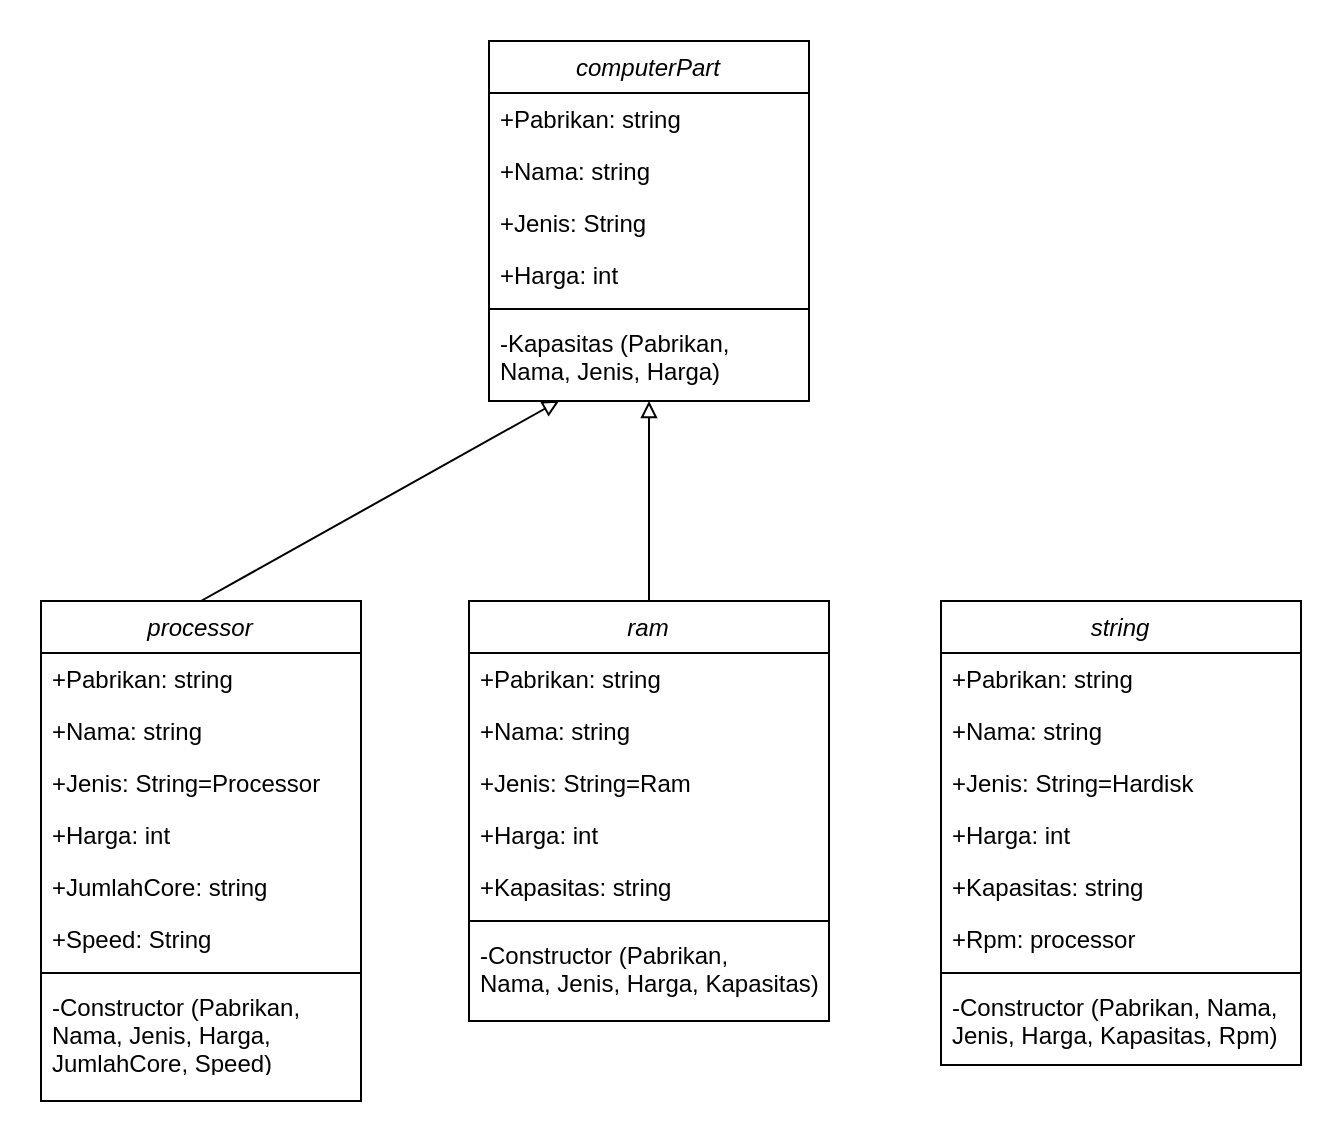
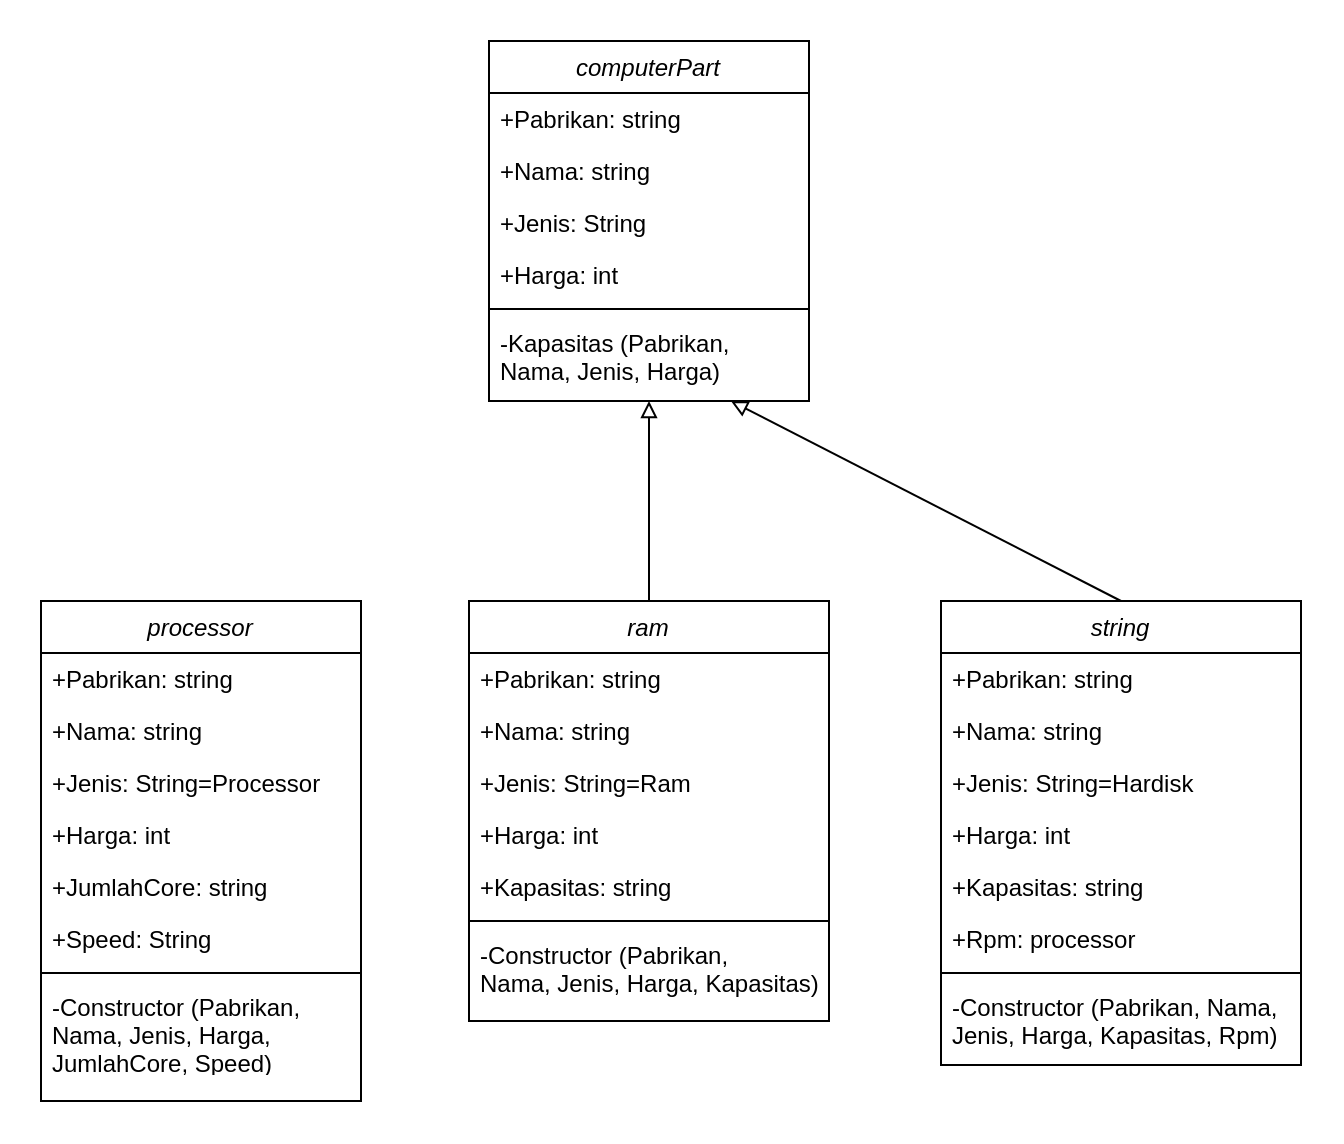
  <mxCell id="0" />
  <mxCell id="1" parent="0" />
  <mxCell id="2" value="computerPart" style="swimlane;fontStyle=2;align=center;verticalAlign=top;childLayout=stackLayout;horizontal=1;startSize=26;horizontalStack=0;resizeParent=1;resizeLast=0;collapsible=1;marginBottom=0;rounded=0;shadow=0;strokeWidth=1;" parent="1" vertex="1"><mxGeometry x="244" y="20" width="160" height="180" as="geometry"><mxRectangle x="230" y="140" width="160" height="26" as="alternateBounds" /></mxGeometry></mxCell>
  <mxCell id="3" value="+Pabrikan: string" style="text;align=left;verticalAlign=top;spacingLeft=4;spacingRight=4;overflow=hidden;rotatable=0;points=[[0,0.5],[1,0.5]];portConstraint=eastwest;" parent="2" vertex="1"><mxGeometry y="26" width="160" height="26" as="geometry" /></mxCell>
  <mxCell id="4" value="+Nama: string" style="text;align=left;verticalAlign=top;spacingLeft=4;spacingRight=4;overflow=hidden;rotatable=0;points=[[0,0.5],[1,0.5]];portConstraint=eastwest;rounded=0;shadow=0;html=0;" parent="2" vertex="1"><mxGeometry y="52" width="160" height="26" as="geometry" /></mxCell>
  <mxCell id="5" value="+Jenis: String" style="text;align=left;verticalAlign=top;spacingLeft=4;spacingRight=4;overflow=hidden;rotatable=0;points=[[0,0.5],[1,0.5]];portConstraint=eastwest;rounded=0;shadow=0;html=0;" parent="2" vertex="1"><mxGeometry y="78" width="160" height="26" as="geometry" /></mxCell>
  <mxCell id="6" value="+Harga: int" style="text;align=left;verticalAlign=top;spacingLeft=4;spacingRight=4;overflow=hidden;rotatable=0;points=[[0,0.5],[1,0.5]];portConstraint=eastwest;rounded=0;shadow=0;html=0;" vertex="1" parent="2"><mxGeometry y="104" width="160" height="26" as="geometry" /></mxCell>
  <mxCell id="7" value="" style="line;html=1;strokeWidth=1;align=left;verticalAlign=middle;spacingTop=-1;spacingLeft=3;spacingRight=3;rotatable=0;labelPosition=right;points=[];portConstraint=eastwest;" parent="2" vertex="1"><mxGeometry y="130" width="160" height="8" as="geometry" /></mxCell>
  <mxCell id="8" value="-Kapasitas (Pabrikan, &#10;Nama, Jenis, Harga)" style="text;align=left;verticalAlign=top;spacingLeft=4;spacingRight=4;overflow=hidden;rotatable=0;points=[[0,0.5],[1,0.5]];portConstraint=eastwest;" parent="2" vertex="1"><mxGeometry y="138" width="160" height="42" as="geometry" /></mxCell>
- <mxCell id="9" style="rounded=0;orthogonalLoop=1;jettySize=auto;html=1;exitX=0.5;exitY=0;exitDx=0;exitDy=0;endArrow=block;endFill=0;entryX=0.22;entryY=0.995;entryDx=0;entryDy=0;entryPerimeter=0;" edge="1" parent="1" source="10" target="8"><mxGeometry relative="1" as="geometry"><mxPoint x="280" y="210" as="targetPoint" /></mxGeometry></mxCell>
  <mxCell id="10" value="processor" style="swimlane;fontStyle=2;align=center;verticalAlign=top;childLayout=stackLayout;horizontal=1;startSize=26;horizontalStack=0;resizeParent=1;resizeLast=0;collapsible=1;marginBottom=0;rounded=0;shadow=0;strokeWidth=1;" vertex="1" parent="1"><mxGeometry x="20" y="300" width="160" height="250" as="geometry"><mxRectangle x="230" y="140" width="160" height="26" as="alternateBounds" /></mxGeometry></mxCell>
  <mxCell id="11" value="+Pabrikan: string" style="text;align=left;verticalAlign=top;spacingLeft=4;spacingRight=4;overflow=hidden;rotatable=0;points=[[0,0.5],[1,0.5]];portConstraint=eastwest;" vertex="1" parent="10"><mxGeometry y="26" width="160" height="26" as="geometry" /></mxCell>
  <mxCell id="12" value="+Nama: string" style="text;align=left;verticalAlign=top;spacingLeft=4;spacingRight=4;overflow=hidden;rotatable=0;points=[[0,0.5],[1,0.5]];portConstraint=eastwest;rounded=0;shadow=0;html=0;" vertex="1" parent="10"><mxGeometry y="52" width="160" height="26" as="geometry" /></mxCell>
  <mxCell id="13" value="+Jenis: String=Processor" style="text;align=left;verticalAlign=top;spacingLeft=4;spacingRight=4;overflow=hidden;rotatable=0;points=[[0,0.5],[1,0.5]];portConstraint=eastwest;rounded=0;shadow=0;html=0;" vertex="1" parent="10"><mxGeometry y="78" width="160" height="26" as="geometry" /></mxCell>
  <mxCell id="14" value="+Harga: int" style="text;align=left;verticalAlign=top;spacingLeft=4;spacingRight=4;overflow=hidden;rotatable=0;points=[[0,0.5],[1,0.5]];portConstraint=eastwest;rounded=0;shadow=0;html=0;" vertex="1" parent="10"><mxGeometry y="104" width="160" height="26" as="geometry" /></mxCell>
  <mxCell id="15" value="+JumlahCore: string" style="text;align=left;verticalAlign=top;spacingLeft=4;spacingRight=4;overflow=hidden;rotatable=0;points=[[0,0.5],[1,0.5]];portConstraint=eastwest;rounded=0;shadow=0;html=0;" vertex="1" parent="10"><mxGeometry y="130" width="160" height="26" as="geometry" /></mxCell>
  <mxCell id="16" value="+Speed: String" style="text;align=left;verticalAlign=top;spacingLeft=4;spacingRight=4;overflow=hidden;rotatable=0;points=[[0,0.5],[1,0.5]];portConstraint=eastwest;rounded=0;shadow=0;html=0;" vertex="1" parent="10"><mxGeometry y="156" width="160" height="26" as="geometry" /></mxCell>
  <mxCell id="17" value="" style="line;html=1;strokeWidth=1;align=left;verticalAlign=middle;spacingTop=-1;spacingLeft=3;spacingRight=3;rotatable=0;labelPosition=right;points=[];portConstraint=eastwest;" vertex="1" parent="10"><mxGeometry y="182" width="160" height="8" as="geometry" /></mxCell>
  <mxCell id="18" value="-Constructor (Pabrikan, &#10;Nama, Jenis, Harga, &#10;JumlahCore, Speed)" style="text;align=left;verticalAlign=top;spacingLeft=4;spacingRight=4;overflow=hidden;rotatable=0;points=[[0,0.5],[1,0.5]];portConstraint=eastwest;" vertex="1" parent="10"><mxGeometry y="190" width="160" height="42" as="geometry" /></mxCell>
  <mxCell id="19" style="edgeStyle=none;rounded=0;orthogonalLoop=1;jettySize=auto;html=1;endArrow=block;endFill=0;" edge="1" parent="1" source="20" target="8"><mxGeometry relative="1" as="geometry" /></mxCell>
  <mxCell id="20" value="ram" style="swimlane;fontStyle=2;align=center;verticalAlign=top;childLayout=stackLayout;horizontal=1;startSize=26;horizontalStack=0;resizeParent=1;resizeLast=0;collapsible=1;marginBottom=0;rounded=0;shadow=0;strokeWidth=1;" vertex="1" parent="1"><mxGeometry x="234" y="300" width="180" height="210" as="geometry"><mxRectangle x="230" y="140" width="160" height="26" as="alternateBounds" /></mxGeometry></mxCell>
  <mxCell id="21" value="+Pabrikan: string" style="text;align=left;verticalAlign=top;spacingLeft=4;spacingRight=4;overflow=hidden;rotatable=0;points=[[0,0.5],[1,0.5]];portConstraint=eastwest;" vertex="1" parent="20"><mxGeometry y="26" width="180" height="26" as="geometry" /></mxCell>
  <mxCell id="22" value="+Nama: string" style="text;align=left;verticalAlign=top;spacingLeft=4;spacingRight=4;overflow=hidden;rotatable=0;points=[[0,0.5],[1,0.5]];portConstraint=eastwest;rounded=0;shadow=0;html=0;" vertex="1" parent="20"><mxGeometry y="52" width="180" height="26" as="geometry" /></mxCell>
  <mxCell id="23" value="+Jenis: String=Ram" style="text;align=left;verticalAlign=top;spacingLeft=4;spacingRight=4;overflow=hidden;rotatable=0;points=[[0,0.5],[1,0.5]];portConstraint=eastwest;rounded=0;shadow=0;html=0;" vertex="1" parent="20"><mxGeometry y="78" width="180" height="26" as="geometry" /></mxCell>
  <mxCell id="24" value="+Harga: int" style="text;align=left;verticalAlign=top;spacingLeft=4;spacingRight=4;overflow=hidden;rotatable=0;points=[[0,0.5],[1,0.5]];portConstraint=eastwest;rounded=0;shadow=0;html=0;" vertex="1" parent="20"><mxGeometry y="104" width="180" height="26" as="geometry" /></mxCell>
  <mxCell id="25" value="+Kapasitas: string" style="text;align=left;verticalAlign=top;spacingLeft=4;spacingRight=4;overflow=hidden;rotatable=0;points=[[0,0.5],[1,0.5]];portConstraint=eastwest;rounded=0;shadow=0;html=0;" vertex="1" parent="20"><mxGeometry y="130" width="180" height="26" as="geometry" /></mxCell>
  <mxCell id="26" value="" style="line;html=1;strokeWidth=1;align=left;verticalAlign=middle;spacingTop=-1;spacingLeft=3;spacingRight=3;rotatable=0;labelPosition=right;points=[];portConstraint=eastwest;" vertex="1" parent="20"><mxGeometry y="156" width="180" height="8" as="geometry" /></mxCell>
  <mxCell id="27" value="-Constructor (Pabrikan, &#10;Nama, Jenis, Harga, Kapasitas)" style="text;align=left;verticalAlign=top;spacingLeft=4;spacingRight=4;overflow=hidden;rotatable=0;points=[[0,0.5],[1,0.5]];portConstraint=eastwest;" vertex="1" parent="20"><mxGeometry y="164" width="180" height="42" as="geometry" /></mxCell>
+ <mxCell id="28" style="edgeStyle=none;rounded=0;orthogonalLoop=1;jettySize=auto;html=1;endArrow=block;endFill=0;exitX=0.5;exitY=0;exitDx=0;exitDy=0;strokeWidth=1;jumpSize=6;" edge="1" parent="1" source="29" target="8"><mxGeometry relative="1" as="geometry"><mxPoint x="357" y="204" as="targetPoint" /></mxGeometry></mxCell>
  <mxCell id="29" value="string" style="swimlane;fontStyle=2;align=center;verticalAlign=top;childLayout=stackLayout;horizontal=1;startSize=26;horizontalStack=0;resizeParent=1;resizeLast=0;collapsible=1;marginBottom=0;rounded=0;shadow=0;strokeWidth=1;" vertex="1" parent="1"><mxGeometry x="470" y="300" width="180" height="232" as="geometry"><mxRectangle x="230" y="140" width="160" height="26" as="alternateBounds" /></mxGeometry></mxCell>
  <mxCell id="30" value="+Pabrikan: string" style="text;align=left;verticalAlign=top;spacingLeft=4;spacingRight=4;overflow=hidden;rotatable=0;points=[[0,0.5],[1,0.5]];portConstraint=eastwest;" vertex="1" parent="29"><mxGeometry y="26" width="180" height="26" as="geometry" /></mxCell>
  <mxCell id="31" value="+Nama: string" style="text;align=left;verticalAlign=top;spacingLeft=4;spacingRight=4;overflow=hidden;rotatable=0;points=[[0,0.5],[1,0.5]];portConstraint=eastwest;rounded=0;shadow=0;html=0;" vertex="1" parent="29"><mxGeometry y="52" width="180" height="26" as="geometry" /></mxCell>
  <mxCell id="32" value="+Jenis: String=Hardisk" style="text;align=left;verticalAlign=top;spacingLeft=4;spacingRight=4;overflow=hidden;rotatable=0;points=[[0,0.5],[1,0.5]];portConstraint=eastwest;rounded=0;shadow=0;html=0;" vertex="1" parent="29"><mxGeometry y="78" width="180" height="26" as="geometry" /></mxCell>
  <mxCell id="33" value="+Harga: int" style="text;align=left;verticalAlign=top;spacingLeft=4;spacingRight=4;overflow=hidden;rotatable=0;points=[[0,0.5],[1,0.5]];portConstraint=eastwest;rounded=0;shadow=0;html=0;" vertex="1" parent="29"><mxGeometry y="104" width="180" height="26" as="geometry" /></mxCell>
  <mxCell id="34" value="+Kapasitas: string" style="text;align=left;verticalAlign=top;spacingLeft=4;spacingRight=4;overflow=hidden;rotatable=0;points=[[0,0.5],[1,0.5]];portConstraint=eastwest;rounded=0;shadow=0;html=0;" vertex="1" parent="29"><mxGeometry y="130" width="180" height="26" as="geometry" /></mxCell>
  <mxCell id="35" value="+Rpm: processor" style="text;align=left;verticalAlign=top;spacingLeft=4;spacingRight=4;overflow=hidden;rotatable=0;points=[[0,0.5],[1,0.5]];portConstraint=eastwest;rounded=0;shadow=0;html=0;" vertex="1" parent="29"><mxGeometry y="156" width="180" height="26" as="geometry" /></mxCell>
  <mxCell id="36" value="" style="line;html=1;strokeWidth=1;align=left;verticalAlign=middle;spacingTop=-1;spacingLeft=3;spacingRight=3;rotatable=0;labelPosition=right;points=[];portConstraint=eastwest;" vertex="1" parent="29"><mxGeometry y="182" width="180" height="8" as="geometry" /></mxCell>
  <mxCell id="37" value="-Constructor (Pabrikan, Nama, &#10;Jenis, Harga, Kapasitas, Rpm)" style="text;align=left;verticalAlign=top;spacingLeft=4;spacingRight=4;overflow=hidden;rotatable=0;points=[[0,0.5],[1,0.5]];portConstraint=eastwest;" vertex="1" parent="29"><mxGeometry y="190" width="180" height="42" as="geometry" /></mxCell>
